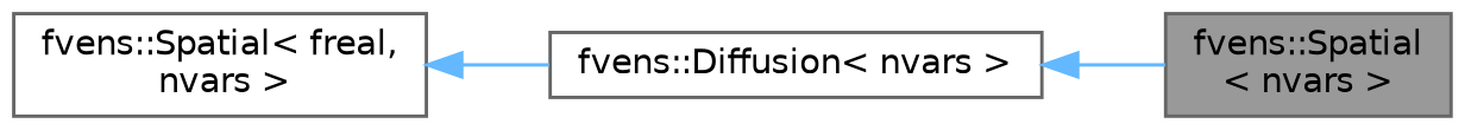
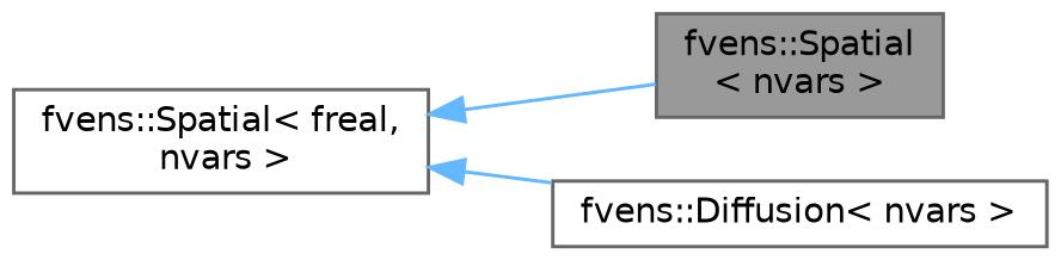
  digraph {
    rankdir=LR
    node [color=gray40 fillcolor=white fontname=Helvetica fontsize=10 shape=box style=filled]
    edge [color=steelblue1 dir=back fontname=Helvetica fontsize=10 labelfontname=Helvetica labelfontsize=10 style=solid]
    n1 [fillcolor=grey60 fontcolor=black height=0.2 label="fvens::Spatial\l\< nvars \>" width=0.4]
    n2 [height=0.2 label="fvens::Diffusion\< nvars \>" width=0.4]
    n3 [height=0.2 label="fvens::Spatial\< freal,\l nvars \>" width=0.4]
-   n2 -> n1
+   n3 -> n1
    n3 -> n2
  }
